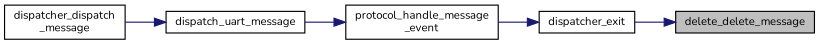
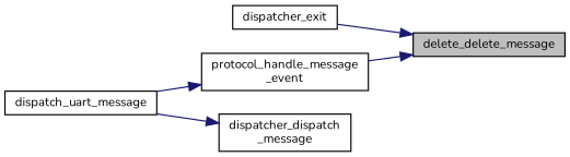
  digraph {
    fontname=Nunito
    rankdir=RL
    node [color=black fillcolor=white fontname=Nunito fontsize=10 shape=record style=filled]
    edge [color=midnightblue dir=back fontname=Nunito fontsize=10 labelfontname=Helvetica labelfontsize=10 style=solid]
    n1 [fillcolor=grey75 fontcolor=black height=0.2 label=delete_delete_message width=0.4]
    n2 [height=0.2 label=dispatcher_exit width=0.4]
    n3 [height=0.2 label="protocol_handle_message\l_event" width=0.4]
    n4 [height=0.2 label=dispatch_uart_message width=0.4]
    n5 [height=0.2 label="dispatcher_dispatch\l_message" width=0.4]
    n1 -> n2
-   n2 -> n3
+   n1 -> n3
    n3 -> n4
-   n4 -> n5
+   n5 -> n4
  }
